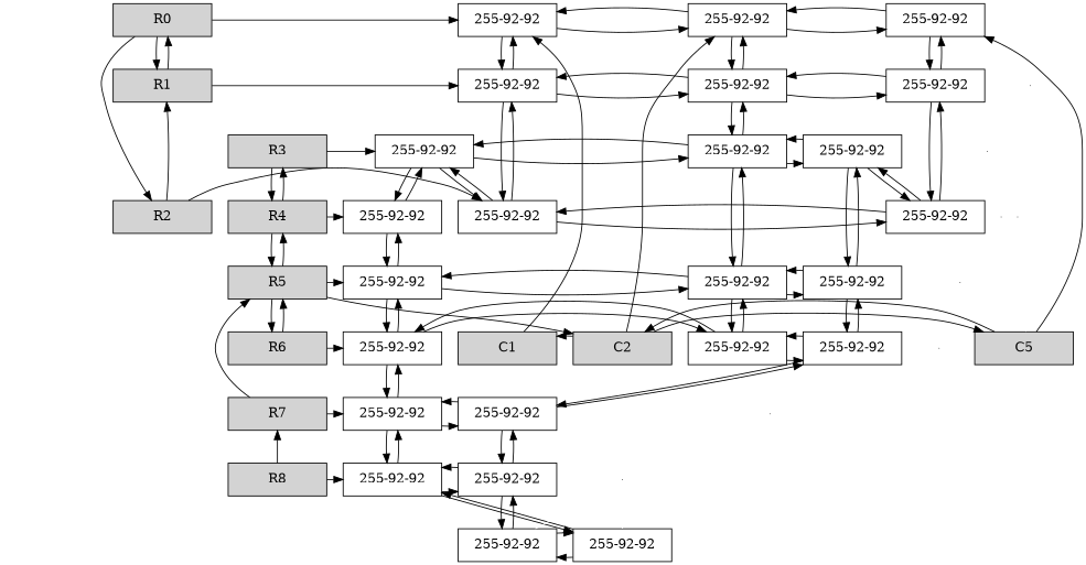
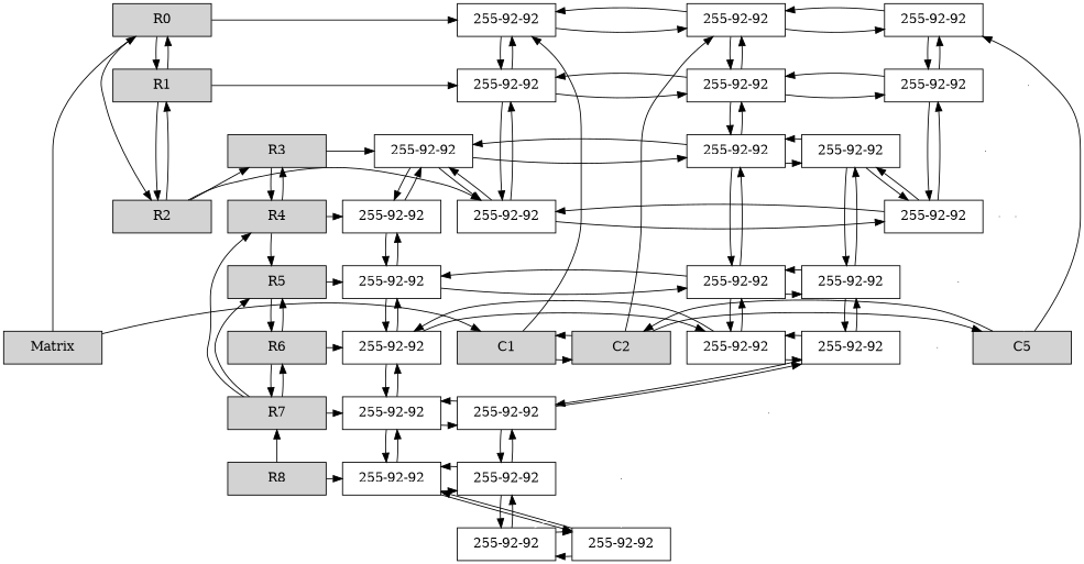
  digraph {
    node [group=3 shape=box]
    n1 [group=1 label=R0 style=filled width=1.5]
    n2 [label="255-92-92" width=1.5]
    n3 [group=4 label="255-92-92" width=1.5]
    n4 [group=5 label="255-92-92" width=1.5]
    n5 [group=1 label=R1 style=filled width=1.5]
    n6 [label="255-92-92" width=1.5]
    n7 [group=4 label="255-92-92" width=1.5]
    n8 [group=5 label="255-92-92" width=1.5]
    e0 [shape=point width=0 group=""]
    n10 [group=1 label=R2 style=filled width=1.5]
    n11 [label="255-92-92" width=1.5]
    n12 [group=5 label="255-92-92" width=1.5]
    e1 [shape=point width=0 group=""]
    n14 [group=1 label=R3 style=filled width=1.5]
    n15 [label="255-92-92" width=1.5]
    n16 [group=4 label="255-92-92" width=1.5]
    n17 [group=5 label="255-92-92" width=1.5]
    e2 [shape=point width=0 group=""]
    n19 [group=1 label=R4 style=filled width=1.5]
    n20 [label="255-92-92" width=1.5]
    e3 [shape=point width=0 group=""]
    n22 [group=1 label=R5 style=filled width=1.5]
    n23 [label="255-92-92" width=1.5]
    n24 [group=4 label="255-92-92" width=1.5]
    n25 [group=5 label="255-92-92" width=1.5]
    e4 [shape=point width=0 group=""]
    n27 [group=1 label=R6 style=filled width=1.5]
    n28 [label="255-92-92" width=1.5]
    n29 [group=4 label="255-92-92" width=1.5]
    n30 [group=5 label="255-92-92" width=1.5]
    e5 [shape=point width=0 group=""]
    n32 [label="255-92-92" width=1.5]
    n33 [group=5 label="255-92-92" width=1.5]
    n34 [group=1 label=R7 style=filled width=1.5]
    n35 [label="255-92-92" width=1.5]
    n36 [group=5 label="255-92-92" width=1.5]
    e6 [shape=point width=0 group=""]
    n38 [group=1 label=R8 style=filled width=1.5]
    n39 [label="255-92-92" width=1.5]
    n40 [group=5 label="255-92-92" width=1.5]
    e7 [shape=point width=0 group=""]
+   n42 [group=1 label=Matrix style=filled width=1.5]
    n43 [group=2 label=C1 style=filled width=1.5]
    n44 [label=C2 style=filled width=1.5]
    n45 [group=4 label=C5 style=filled width=1.5]
    subgraph sub_1 {
      rank=same
      n1
      n2
      n3
      n4
    }
    subgraph sub_2 {
      rank=same
      n5
      n6
      n7
      n8
    }
    subgraph sub_3 {
      rank=same
      n5
      e0
    }
    subgraph sub_4 {
      rank=same
      n10
      n11
      n12
    }
    subgraph sub_5 {
      rank=same
      n10
      e1
    }
    subgraph sub_6 {
      rank=same
      n14
      n15
      n16
      n17
    }
    subgraph sub_7 {
      rank=same
      n14
      e2
    }
    subgraph sub_8 {
      rank=same
      n19
      n20
    }
    subgraph sub_9 {
      rank=same
      n19
      e3
    }
    subgraph sub_10 {
      rank=same
      n22
      n23
      n24
      n25
    }
    subgraph sub_11 {
      rank=same
      n22
      e4
    }
    subgraph sub_12 {
      rank=same
      n27
      n28
      n29
      n30
    }
    subgraph sub_13 {
      rank=same
      n27
      e5
    }
    subgraph sub_14 {
      rank=same
      n32
      n33
    }
    subgraph sub_15 {
      rank=same
      n34
      n35
      n36
    }
    subgraph sub_16 {
      rank=same
      n34
      e6
    }
    subgraph sub_17 {
      rank=same
      n38
      n39
      n40
    }
    subgraph sub_18 {
      rank=same
      n38
      e7
    }
    subgraph sub_19 {
      rank=same
+     n42
      n43
      n44
      n45
    }
    n1 -> n2
    n1 -> n5
    n1 -> n10
    n2 -> n3
    n2 -> n6
    n3 -> n2
    n3 -> n4
    n3 -> n7
    n4 -> n3
    n4 -> n8
    n5 -> n1
    n5 -> n6
+   n5 -> n10
    n6 -> n2
    n6 -> n7
    n6 -> n11
    n7 -> n3
    n7 -> n6
    n7 -> n8
    n7 -> n16
    n8 -> n4
    n8 -> n7
    n8 -> n12
    e0 -> e1 [color=white dir=none]
    n10 -> n5
    n10 -> n11
+   n10 -> n14
    n11 -> n6
    n11 -> n12
    n11 -> n15
    n12 -> n8
    n12 -> n11
    n12 -> n17
    e1 -> e2 [color=white dir=none]
    n14 -> n15
    n14 -> n19
    n15 -> n11
    n15 -> n16
    n15 -> n20
    n16 -> n7
    n16 -> n15
    n16 -> n17
    n16 -> n24
    n17 -> n12
    n17 -> n16
    n17 -> n25
    e2 -> e3 [color=white dir=none]
    n19 -> n14
    n19 -> n20
    n19 -> n22
    n20 -> n15
    n20 -> n23
    e3 -> e4 [color=white dir=none]
-   n22 -> n19
+   n34 -> n19
    n22 -> n23
    n22 -> n27
    n23 -> n20
    n23 -> n24
    n23 -> n28
    n24 -> n16
    n24 -> n23
    n24 -> n25
    n24 -> n29
    n25 -> n17
    n25 -> n24
    n25 -> n30
    e4 -> e5 [color=white dir=none]
    n27 -> n22
    n27 -> n28
+   n27 -> n34
    n28 -> n23
    n28 -> n29
    n28 -> n35
    n29 -> n24
    n29 -> n28
    n29 -> n30
    n30 -> n25
    n30 -> n29
    n30 -> n36
    e5 -> e6 [color=white dir=none]
    n32 -> n33
    n32 -> n39
    n33 -> n32
    n33 -> n40
    n34 -> n22
+   n34 -> n27
    n34 -> n35
    n35 -> n28
    n35 -> n36
    n35 -> n39
    n36 -> n30
    n36 -> n35
    n36 -> n40
    e6 -> e7 [color=white dir=none]
    n38 -> n34
    n38 -> n39
    n39 -> n32
    n39 -> n35
    n39 -> n40
    n40 -> n33
    n40 -> n36
    n40 -> n39
    e7 -> n32 [color=white dir=none]
    e7 -> n33 [color=white dir=none]
+   n42 -> n1
+   n42 -> n43
    n43 -> n2
-   n22 -> n44
+   n43 -> n44
    n44 -> n3
    n44 -> n43
    n44 -> n45
    n45 -> n4
    n45 -> e0 [color=white dir=none]
    n45 -> n44
  }
